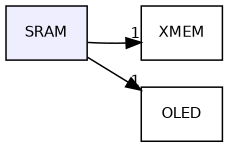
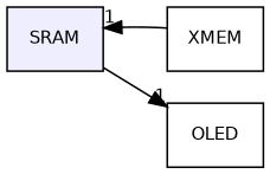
  digraph {
    compound=true
    rankdir=LR
    node [fontname=Helvetica fontsize=10 shape=box]
    edge [headlabel=1 labeldistance=1.5 labelfontname=Helvetica labelfontsize=10]
    n1 [fillcolor="#eeeeff" label=SRAM pencolor=black style=filled]
    n2 [label=XMEM]
    n3 [label=OLED]
-   n1 -> n2
+   n2 -> n1
    n1 -> n3
  }
